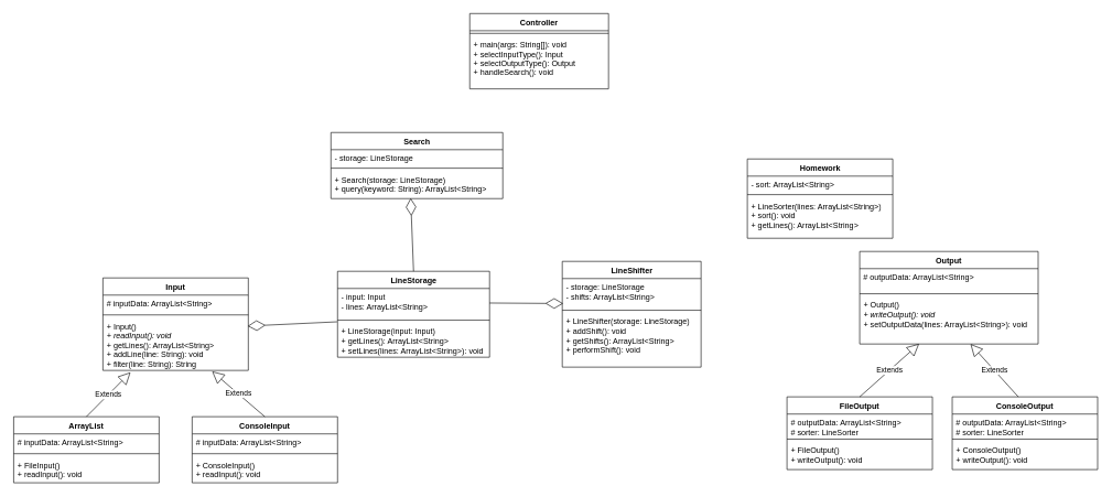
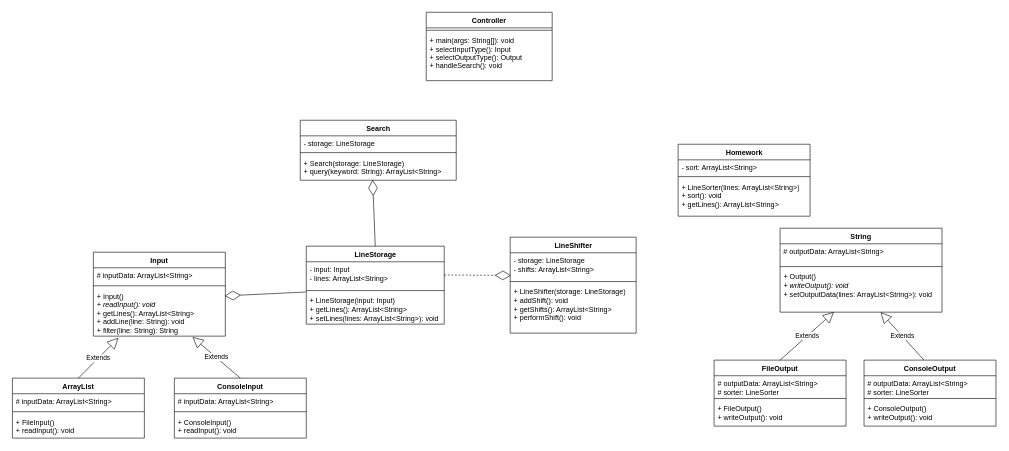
  <mxCell id="0" />
  <mxCell id="1" parent="0" />
  <mxCell id="2" value="Input" style="swimlane;fontStyle=1;align=center;verticalAlign=top;childLayout=stackLayout;horizontal=1;startSize=26;horizontalStack=0;resizeParent=1;resizeParentMax=0;resizeLast=0;collapsible=1;marginBottom=0;" parent="1" vertex="1"><mxGeometry x="155" y="420" width="220" height="140" as="geometry" /></mxCell>
  <mxCell id="3" value="# inputData: ArrayList&lt;String&gt;&#10;" style="text;strokeColor=none;fillColor=none;align=left;verticalAlign=top;spacingLeft=4;spacingRight=4;overflow=hidden;rotatable=0;points=[[0,0.5],[1,0.5]];portConstraint=eastwest;" parent="2" vertex="1"><mxGeometry y="26" width="220" height="26" as="geometry" /></mxCell>
  <mxCell id="4" value="" style="line;strokeWidth=1;fillColor=none;align=left;verticalAlign=middle;spacingTop=-1;spacingLeft=3;spacingRight=3;rotatable=0;labelPosition=right;points=[];portConstraint=eastwest;" parent="2" vertex="1"><mxGeometry y="52" width="220" height="8" as="geometry" /></mxCell>
  <mxCell id="5" value="&lt;div&gt;+ Input()&lt;br&gt;&lt;/div&gt;&lt;div&gt;&lt;i&gt;+ readInput(): void&lt;/i&gt;&lt;/div&gt;&lt;div&gt;+ getLines(): ArrayList&amp;lt;String&amp;gt;&lt;/div&gt;&lt;div&gt;+ addLine(line: String): void&lt;/div&gt;&lt;div&gt;+ filter(line: String): String&lt;br&gt;&lt;/div&gt;" style="text;strokeColor=none;fillColor=none;align=left;verticalAlign=top;spacingLeft=4;spacingRight=4;overflow=hidden;rotatable=0;points=[[0,0.5],[1,0.5]];portConstraint=eastwest;html=1;" parent="2" vertex="1"><mxGeometry y="60" width="220" height="80" as="geometry" /></mxCell>
  <mxCell id="6" value="ArrayList" style="swimlane;fontStyle=1;align=center;verticalAlign=top;childLayout=stackLayout;horizontal=1;startSize=26;horizontalStack=0;resizeParent=1;resizeParentMax=0;resizeLast=0;collapsible=1;marginBottom=0;" parent="1" vertex="1"><mxGeometry x="20" y="630" width="220" height="100" as="geometry" /></mxCell>
  <mxCell id="7" value="Extends" style="endArrow=block;endSize=16;endFill=0;html=1;rounded=0;entryX=0.19;entryY=1.035;entryDx=0;entryDy=0;entryPerimeter=0;" parent="6" target="5" edge="1"><mxGeometry width="160" relative="1" as="geometry"><mxPoint x="110" as="sourcePoint" /><mxPoint x="270" as="targetPoint" /></mxGeometry></mxCell>
  <mxCell id="8" value="# inputData: ArrayList&lt;String&gt;&#10;" style="text;strokeColor=none;fillColor=none;align=left;verticalAlign=top;spacingLeft=4;spacingRight=4;overflow=hidden;rotatable=0;points=[[0,0.5],[1,0.5]];portConstraint=eastwest;" parent="6" vertex="1"><mxGeometry y="26" width="220" height="26" as="geometry" /></mxCell>
  <mxCell id="9" value="" style="line;strokeWidth=1;fillColor=none;align=left;verticalAlign=middle;spacingTop=-1;spacingLeft=3;spacingRight=3;rotatable=0;labelPosition=right;points=[];portConstraint=eastwest;" parent="6" vertex="1"><mxGeometry y="52" width="220" height="8" as="geometry" /></mxCell>
  <mxCell id="10" value="&lt;div&gt;+ FileInput()&lt;/div&gt;&lt;div&gt;+ readInput(): void&lt;/div&gt;" style="text;strokeColor=none;fillColor=none;align=left;verticalAlign=top;spacingLeft=4;spacingRight=4;overflow=hidden;rotatable=0;points=[[0,0.5],[1,0.5]];portConstraint=eastwest;html=1;" parent="6" vertex="1"><mxGeometry y="60" width="220" height="40" as="geometry" /></mxCell>
  <mxCell id="11" value="ConsoleInput" style="swimlane;fontStyle=1;align=center;verticalAlign=top;childLayout=stackLayout;horizontal=1;startSize=26;horizontalStack=0;resizeParent=1;resizeParentMax=0;resizeLast=0;collapsible=1;marginBottom=0;" parent="1" vertex="1"><mxGeometry x="290" y="630" width="220" height="100" as="geometry" /></mxCell>
  <mxCell id="12" value="# inputData: ArrayList&lt;String&gt;&#10;" style="text;strokeColor=none;fillColor=none;align=left;verticalAlign=top;spacingLeft=4;spacingRight=4;overflow=hidden;rotatable=0;points=[[0,0.5],[1,0.5]];portConstraint=eastwest;" parent="11" vertex="1"><mxGeometry y="26" width="220" height="26" as="geometry" /></mxCell>
  <mxCell id="13" value="" style="line;strokeWidth=1;fillColor=none;align=left;verticalAlign=middle;spacingTop=-1;spacingLeft=3;spacingRight=3;rotatable=0;labelPosition=right;points=[];portConstraint=eastwest;" parent="11" vertex="1"><mxGeometry y="52" width="220" height="8" as="geometry" /></mxCell>
  <mxCell id="14" value="&lt;div&gt;+ ConsoleInput()&lt;br&gt;&lt;/div&gt;&lt;div&gt;+ readInput(): void&lt;/div&gt;" style="text;strokeColor=none;fillColor=none;align=left;verticalAlign=top;spacingLeft=4;spacingRight=4;overflow=hidden;rotatable=0;points=[[0,0.5],[1,0.5]];portConstraint=eastwest;html=1;" parent="11" vertex="1"><mxGeometry y="60" width="220" height="40" as="geometry" /></mxCell>
  <mxCell id="15" value="Extends" style="endArrow=block;endSize=16;endFill=0;html=1;rounded=0;entryX=0.751;entryY=1.018;entryDx=0;entryDy=0;entryPerimeter=0;exitX=0.5;exitY=0;exitDx=0;exitDy=0;" parent="1" source="11" target="5" edge="1"><mxGeometry width="160" relative="1" as="geometry"><mxPoint x="387.32" y="630.99" as="sourcePoint" /><mxPoint x="410" y="680" as="targetPoint" /></mxGeometry></mxCell>
  <mxCell id="16" value="LineStorage" style="swimlane;fontStyle=1;align=center;verticalAlign=top;childLayout=stackLayout;horizontal=1;startSize=26;horizontalStack=0;resizeParent=1;resizeParentMax=0;resizeLast=0;collapsible=1;marginBottom=0;html=1;" parent="1" vertex="1"><mxGeometry x="510" y="410" width="230" height="130" as="geometry" /></mxCell>
  <mxCell id="17" value="&lt;div&gt;- input: Input&lt;/div&gt;&lt;div&gt;- lines: ArrayList&amp;lt;String&amp;gt;&lt;br&gt;&lt;/div&gt;" style="text;strokeColor=none;fillColor=none;align=left;verticalAlign=top;spacingLeft=4;spacingRight=4;overflow=hidden;rotatable=0;points=[[0,0.5],[1,0.5]];portConstraint=eastwest;html=1;" parent="16" vertex="1"><mxGeometry y="26" width="230" height="44" as="geometry" /></mxCell>
  <mxCell id="18" value="" style="line;strokeWidth=1;fillColor=none;align=left;verticalAlign=middle;spacingTop=-1;spacingLeft=3;spacingRight=3;rotatable=0;labelPosition=right;points=[];portConstraint=eastwest;html=1;" parent="16" vertex="1"><mxGeometry y="70" width="230" height="8" as="geometry" /></mxCell>
  <mxCell id="19" value="&lt;div&gt;+ LineStorage(input: Input)&lt;/div&gt;&lt;div&gt;+ getLines(): ArrayList&amp;lt;String&amp;gt;&lt;/div&gt;&lt;div&gt;+ setLines(lines: ArrayList&amp;lt;String&amp;gt;): void&lt;br&gt; &lt;/div&gt;" style="text;strokeColor=none;fillColor=none;align=left;verticalAlign=top;spacingLeft=4;spacingRight=4;overflow=hidden;rotatable=0;points=[[0,0.5],[1,0.5]];portConstraint=eastwest;html=1;" parent="16" vertex="1"><mxGeometry y="78" width="230" height="52" as="geometry" /></mxCell>
  <mxCell id="20" value="LineShifter" style="swimlane;fontStyle=1;align=center;verticalAlign=top;childLayout=stackLayout;horizontal=1;startSize=26;horizontalStack=0;resizeParent=1;resizeParentMax=0;resizeLast=0;collapsible=1;marginBottom=0;html=1;" parent="1" vertex="1"><mxGeometry x="850" y="395" width="210" height="160" as="geometry" /></mxCell>
  <mxCell id="21" value="&lt;div&gt;- storage: LineStorage&lt;/div&gt;&lt;div&gt;- shifts: ArrayList&amp;lt;String&amp;gt;&lt;br&gt;&lt;/div&gt;" style="text;strokeColor=none;fillColor=none;align=left;verticalAlign=top;spacingLeft=4;spacingRight=4;overflow=hidden;rotatable=0;points=[[0,0.5],[1,0.5]];portConstraint=eastwest;html=1;" parent="20" vertex="1"><mxGeometry y="26" width="210" height="44" as="geometry" /></mxCell>
  <mxCell id="22" value="" style="line;strokeWidth=1;fillColor=none;align=left;verticalAlign=middle;spacingTop=-1;spacingLeft=3;spacingRight=3;rotatable=0;labelPosition=right;points=[];portConstraint=eastwest;html=1;" parent="20" vertex="1"><mxGeometry y="70" width="210" height="8" as="geometry" /></mxCell>
  <mxCell id="23" value="&lt;div&gt;+ LineShifter(storage: LineStorage)&lt;/div&gt;&lt;div&gt;+ addShift(): void&lt;/div&gt;&lt;div&gt;+ getShifts(): ArrayList&amp;lt;String&amp;gt;&lt;/div&gt;&lt;div&gt;+ performShift(): void&lt;br&gt; &lt;/div&gt;" style="text;strokeColor=none;fillColor=none;align=left;verticalAlign=top;spacingLeft=4;spacingRight=4;overflow=hidden;rotatable=0;points=[[0,0.5],[1,0.5]];portConstraint=eastwest;html=1;" parent="20" vertex="1"><mxGeometry y="78" width="210" height="82" as="geometry" /></mxCell>
  <mxCell id="24" value="Homework" style="swimlane;fontStyle=1;align=center;verticalAlign=top;childLayout=stackLayout;horizontal=1;startSize=26;horizontalStack=0;resizeParent=1;resizeParentMax=0;resizeLast=0;collapsible=1;marginBottom=0;html=1;" parent="1" vertex="1"><mxGeometry x="1130" y="240" width="220" height="120" as="geometry" /></mxCell>
  <mxCell id="25" value="&lt;div&gt;- sort: ArrayList&amp;lt;String&amp;gt;&lt;/div&gt;" style="text;strokeColor=none;fillColor=none;align=left;verticalAlign=top;spacingLeft=4;spacingRight=4;overflow=hidden;rotatable=0;points=[[0,0.5],[1,0.5]];portConstraint=eastwest;html=1;" parent="24" vertex="1"><mxGeometry y="26" width="220" height="24" as="geometry" /></mxCell>
  <mxCell id="26" value="" style="line;strokeWidth=1;fillColor=none;align=left;verticalAlign=middle;spacingTop=-1;spacingLeft=3;spacingRight=3;rotatable=0;labelPosition=right;points=[];portConstraint=eastwest;html=1;" parent="24" vertex="1"><mxGeometry y="50" width="220" height="8" as="geometry" /></mxCell>
  <mxCell id="27" value="&lt;div&gt;+ LineSorter(lines: ArrayList&amp;lt;String&amp;gt;)&lt;/div&gt;&lt;div&gt;+ sort(): void&lt;/div&gt;&lt;div&gt;+ getLines(): ArrayList&amp;lt;String&amp;gt;&lt;/div&gt;&lt;div&gt;&lt;br&gt; &lt;/div&gt;" style="text;strokeColor=none;fillColor=none;align=left;verticalAlign=top;spacingLeft=4;spacingRight=4;overflow=hidden;rotatable=0;points=[[0,0.5],[1,0.5]];portConstraint=eastwest;html=1;" parent="24" vertex="1"><mxGeometry y="58" width="220" height="62" as="geometry" /></mxCell>
  <mxCell id="28" value="Search" style="swimlane;fontStyle=1;align=center;verticalAlign=top;childLayout=stackLayout;horizontal=1;startSize=26;horizontalStack=0;resizeParent=1;resizeParentMax=0;resizeLast=0;collapsible=1;marginBottom=0;html=1;" parent="1" vertex="1"><mxGeometry x="500" y="200" width="260" height="100" as="geometry" /></mxCell>
  <mxCell id="29" value="&lt;div&gt;- storage: LineStorage&lt;/div&gt;" style="text;strokeColor=none;fillColor=none;align=left;verticalAlign=top;spacingLeft=4;spacingRight=4;overflow=hidden;rotatable=0;points=[[0,0.5],[1,0.5]];portConstraint=eastwest;html=1;" parent="28" vertex="1"><mxGeometry y="26" width="260" height="24" as="geometry" /></mxCell>
  <mxCell id="30" value="" style="line;strokeWidth=1;fillColor=none;align=left;verticalAlign=middle;spacingTop=-1;spacingLeft=3;spacingRight=3;rotatable=0;labelPosition=right;points=[];portConstraint=eastwest;html=1;" parent="28" vertex="1"><mxGeometry y="50" width="260" height="8" as="geometry" /></mxCell>
  <mxCell id="31" value="&lt;div&gt;+ Search(storage: LineStorage)&lt;/div&gt;&lt;div&gt;+ query(keyword: String): ArrayList&amp;lt;String&amp;gt;&lt;br&gt;&lt;/div&gt;" style="text;strokeColor=none;fillColor=none;align=left;verticalAlign=top;spacingLeft=4;spacingRight=4;overflow=hidden;rotatable=0;points=[[0,0.5],[1,0.5]];portConstraint=eastwest;html=1;" parent="28" vertex="1"><mxGeometry y="58" width="260" height="42" as="geometry" /></mxCell>
- <mxCell id="32" value="Output" style="swimlane;fontStyle=1;align=center;verticalAlign=top;childLayout=stackLayout;horizontal=1;startSize=26;horizontalStack=0;resizeParent=1;resizeParentMax=0;resizeLast=0;collapsible=1;marginBottom=0;" vertex="1" parent="1"><mxGeometry x="1300" y="380" width="270" height="140" as="geometry" /></mxCell>
+ <mxCell id="32" value="String" style="swimlane;fontStyle=1;align=center;verticalAlign=top;childLayout=stackLayout;horizontal=1;startSize=26;horizontalStack=0;resizeParent=1;resizeParentMax=0;resizeLast=0;collapsible=1;marginBottom=0;" vertex="1" parent="1"><mxGeometry x="1300" y="380" width="270" height="140" as="geometry" /></mxCell>
  <mxCell id="33" value="# outputData: ArrayList&lt;String&gt;&#10;" style="text;strokeColor=none;fillColor=none;align=left;verticalAlign=top;spacingLeft=4;spacingRight=4;overflow=hidden;rotatable=0;points=[[0,0.5],[1,0.5]];portConstraint=eastwest;" vertex="1" parent="32"><mxGeometry y="26" width="270" height="34" as="geometry" /></mxCell>
  <mxCell id="34" value="" style="line;strokeWidth=1;fillColor=none;align=left;verticalAlign=middle;spacingTop=-1;spacingLeft=3;spacingRight=3;rotatable=0;labelPosition=right;points=[];portConstraint=eastwest;" vertex="1" parent="32"><mxGeometry y="60" width="270" height="8" as="geometry" /></mxCell>
  <mxCell id="35" value="&lt;div&gt;+ Output()&lt;br&gt;&lt;/div&gt;&lt;div&gt;&lt;i&gt;+ writeOutput(): void&lt;/i&gt;&lt;/div&gt;&lt;div&gt;+ setOutputData(lines: ArrayList&amp;lt;String&amp;gt;): void&lt;br&gt;&lt;/div&gt;" style="text;strokeColor=none;fillColor=none;align=left;verticalAlign=top;spacingLeft=4;spacingRight=4;overflow=hidden;rotatable=0;points=[[0,0.5],[1,0.5]];portConstraint=eastwest;html=1;" vertex="1" parent="32"><mxGeometry y="68" width="270" height="72" as="geometry" /></mxCell>
  <mxCell id="36" value="FileOutput" style="swimlane;fontStyle=1;align=center;verticalAlign=top;childLayout=stackLayout;horizontal=1;startSize=26;horizontalStack=0;resizeParent=1;resizeParentMax=0;resizeLast=0;collapsible=1;marginBottom=0;" vertex="1" parent="1"><mxGeometry x="1190" y="600" width="220" height="110" as="geometry" /></mxCell>
  <mxCell id="37" value="# outputData: ArrayList&lt;String&gt;&#10;# sorter: LineSorter&#10;" style="text;strokeColor=none;fillColor=none;align=left;verticalAlign=top;spacingLeft=4;spacingRight=4;overflow=hidden;rotatable=0;points=[[0,0.5],[1,0.5]];portConstraint=eastwest;" vertex="1" parent="36"><mxGeometry y="26" width="220" height="34" as="geometry" /></mxCell>
  <mxCell id="38" value="" style="line;strokeWidth=1;fillColor=none;align=left;verticalAlign=middle;spacingTop=-1;spacingLeft=3;spacingRight=3;rotatable=0;labelPosition=right;points=[];portConstraint=eastwest;" vertex="1" parent="36"><mxGeometry y="60" width="220" height="8" as="geometry" /></mxCell>
  <mxCell id="39" value="&lt;div&gt;+ FileOutput()&lt;/div&gt;&lt;div&gt;+ writeOutput(): void&lt;/div&gt;" style="text;strokeColor=none;fillColor=none;align=left;verticalAlign=top;spacingLeft=4;spacingRight=4;overflow=hidden;rotatable=0;points=[[0,0.5],[1,0.5]];portConstraint=eastwest;html=1;" vertex="1" parent="36"><mxGeometry y="68" width="220" height="42" as="geometry" /></mxCell>
  <mxCell id="40" value="ConsoleOutput&#10;" style="swimlane;fontStyle=1;align=center;verticalAlign=top;childLayout=stackLayout;horizontal=1;startSize=26;horizontalStack=0;resizeParent=1;resizeParentMax=0;resizeLast=0;collapsible=1;marginBottom=0;" vertex="1" parent="1"><mxGeometry x="1440" y="600" width="220" height="110" as="geometry" /></mxCell>
  <mxCell id="41" value="Extends" style="endArrow=block;endSize=16;endFill=0;html=1;rounded=0;" edge="1" parent="40" target="35"><mxGeometry width="160" relative="1" as="geometry"><mxPoint x="100" as="sourcePoint" /><mxPoint y="-80" as="targetPoint" /></mxGeometry></mxCell>
  <mxCell id="42" value="# outputData: ArrayList&lt;String&gt;&#10;# sorter: LineSorter&#10;" style="text;strokeColor=none;fillColor=none;align=left;verticalAlign=top;spacingLeft=4;spacingRight=4;overflow=hidden;rotatable=0;points=[[0,0.5],[1,0.5]];portConstraint=eastwest;" vertex="1" parent="40"><mxGeometry y="26" width="220" height="34" as="geometry" /></mxCell>
  <mxCell id="43" value="" style="line;strokeWidth=1;fillColor=none;align=left;verticalAlign=middle;spacingTop=-1;spacingLeft=3;spacingRight=3;rotatable=0;labelPosition=right;points=[];portConstraint=eastwest;" vertex="1" parent="40"><mxGeometry y="60" width="220" height="8" as="geometry" /></mxCell>
  <mxCell id="44" value="&lt;div&gt;+ ConsoleOutput()&lt;/div&gt;&lt;div&gt;+ writeOutput(): void&lt;/div&gt;" style="text;strokeColor=none;fillColor=none;align=left;verticalAlign=top;spacingLeft=4;spacingRight=4;overflow=hidden;rotatable=0;points=[[0,0.5],[1,0.5]];portConstraint=eastwest;html=1;" vertex="1" parent="40"><mxGeometry y="68" width="220" height="42" as="geometry" /></mxCell>
  <mxCell id="45" value="Extends" style="endArrow=block;endSize=16;endFill=0;html=1;rounded=0;entryX=0.333;entryY=0.996;entryDx=0;entryDy=0;entryPerimeter=0;exitX=0.5;exitY=0;exitDx=0;exitDy=0;" edge="1" parent="1" source="36" target="35"><mxGeometry width="160" relative="1" as="geometry"><mxPoint x="1310" y="580" as="sourcePoint" /><mxPoint x="1470" y="580" as="targetPoint" /></mxGeometry></mxCell>
  <mxCell id="46" value="" style="endArrow=diamondThin;endFill=0;endSize=24;html=1;rounded=0;exitX=-0.003;exitY=1.146;exitDx=0;exitDy=0;exitPerimeter=0;entryX=0.996;entryY=0.161;entryDx=0;entryDy=0;entryPerimeter=0;" edge="1" parent="1" source="17" target="5"><mxGeometry width="160" relative="1" as="geometry"><mxPoint x="440" y="510" as="sourcePoint" /><mxPoint x="600" y="510" as="targetPoint" /></mxGeometry></mxCell>
- <mxCell id="47" value="" style="endArrow=diamondThin;endFill=0;endSize=24;html=1;rounded=0;entryX=0.006;entryY=0.858;entryDx=0;entryDy=0;entryPerimeter=0;exitX=1;exitY=0.5;exitDx=0;exitDy=0;" edge="1" parent="1" source="17" target="21"><mxGeometry width="160" relative="1" as="geometry"><mxPoint x="670" y="480" as="sourcePoint" /><mxPoint x="830" y="480" as="targetPoint" /></mxGeometry></mxCell>
+ <mxCell id="47" value="" style="endArrow=diamondThin;endFill=0;endSize=24;html=1;rounded=0;entryX=0.006;entryY=0.858;entryDx=0;entryDy=0;entryPerimeter=0;exitX=1;exitY=0.5;exitDx=0;exitDy=0;dashed=1;" edge="1" parent="1" source="17" target="21"><mxGeometry width="160" relative="1" as="geometry"><mxPoint x="670" y="480" as="sourcePoint" /><mxPoint x="830" y="480" as="targetPoint" /></mxGeometry></mxCell>
  <mxCell id="48" value="" style="endArrow=diamondThin;endFill=0;endSize=24;html=1;rounded=0;entryX=0.464;entryY=0.985;entryDx=0;entryDy=0;entryPerimeter=0;exitX=0.5;exitY=0;exitDx=0;exitDy=0;" edge="1" parent="1" source="16" target="31"><mxGeometry width="160" relative="1" as="geometry"><mxPoint x="700" y="468" as="sourcePoint" /><mxPoint x="811.26" y="468.752" as="targetPoint" /></mxGeometry></mxCell>
  <mxCell id="49" value="Controller" style="swimlane;fontStyle=1;align=center;verticalAlign=top;childLayout=stackLayout;horizontal=1;startSize=26;horizontalStack=0;resizeParent=1;resizeParentMax=0;resizeLast=0;collapsible=1;marginBottom=0;" vertex="1" parent="1"><mxGeometry x="710" y="20" width="210" height="114" as="geometry" /></mxCell>
  <mxCell id="50" value="" style="line;strokeWidth=1;fillColor=none;align=left;verticalAlign=middle;spacingTop=-1;spacingLeft=3;spacingRight=3;rotatable=0;labelPosition=right;points=[];portConstraint=eastwest;strokeColor=inherit;" vertex="1" parent="49"><mxGeometry y="26" width="210" height="8" as="geometry" /></mxCell>
  <mxCell id="51" value="+ main(args: String[]): void&#10;+ selectInputType(): Input&#10;+ selectOutputType(): Output&#10;+ handleSearch(): void&#10;" style="text;strokeColor=none;fillColor=none;align=left;verticalAlign=top;spacingLeft=4;spacingRight=4;overflow=hidden;rotatable=0;points=[[0,0.5],[1,0.5]];portConstraint=eastwest;" vertex="1" parent="49"><mxGeometry y="34" width="210" height="80" as="geometry" /></mxCell>
